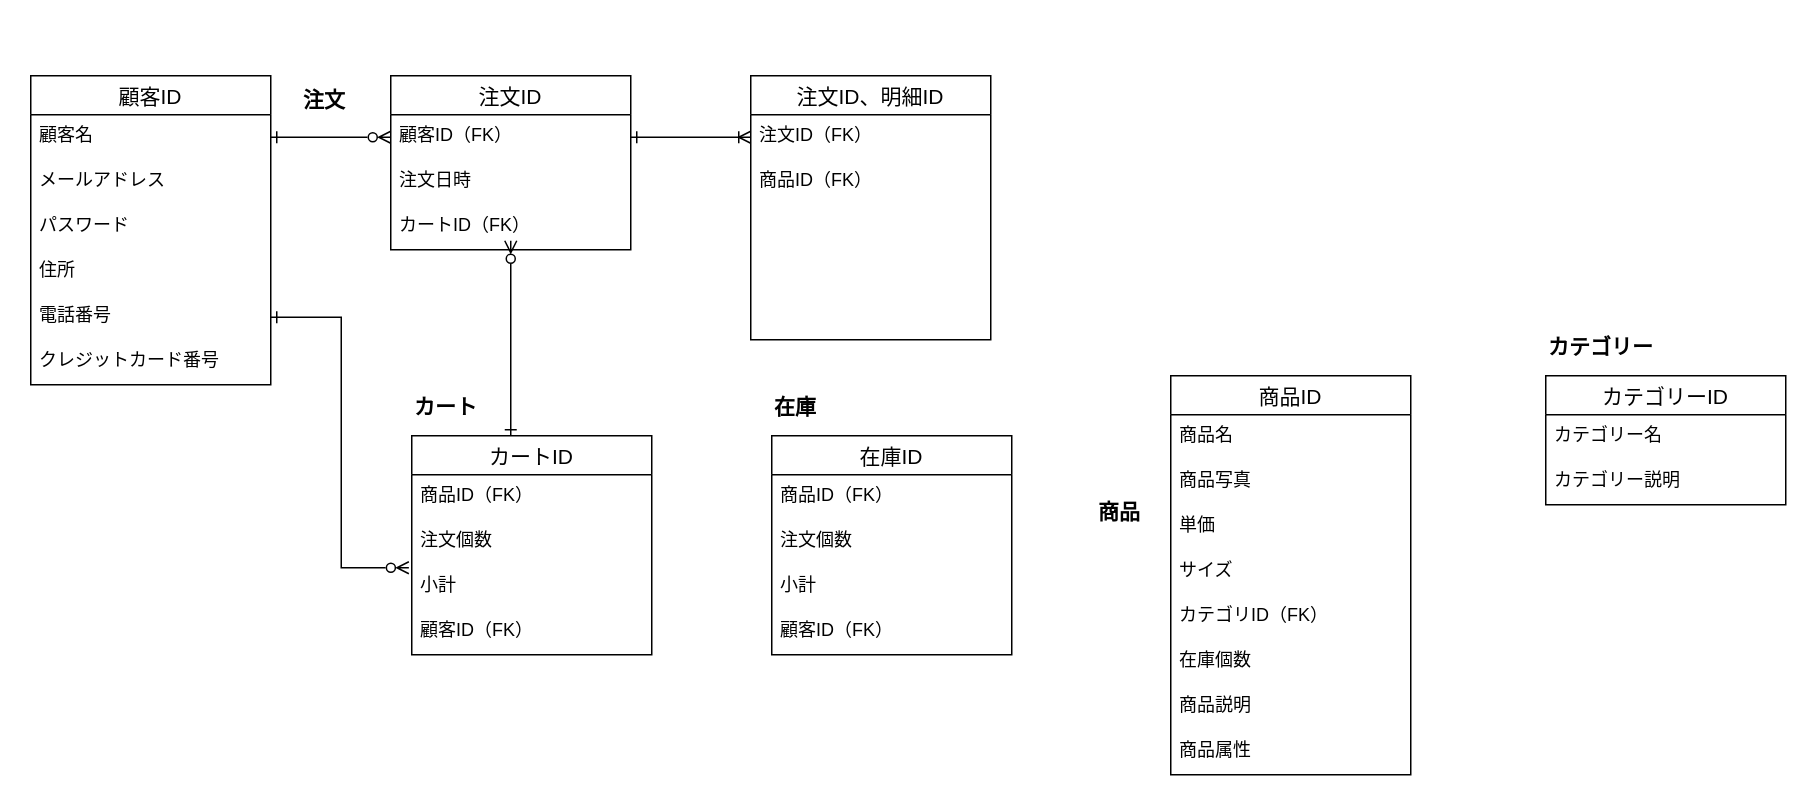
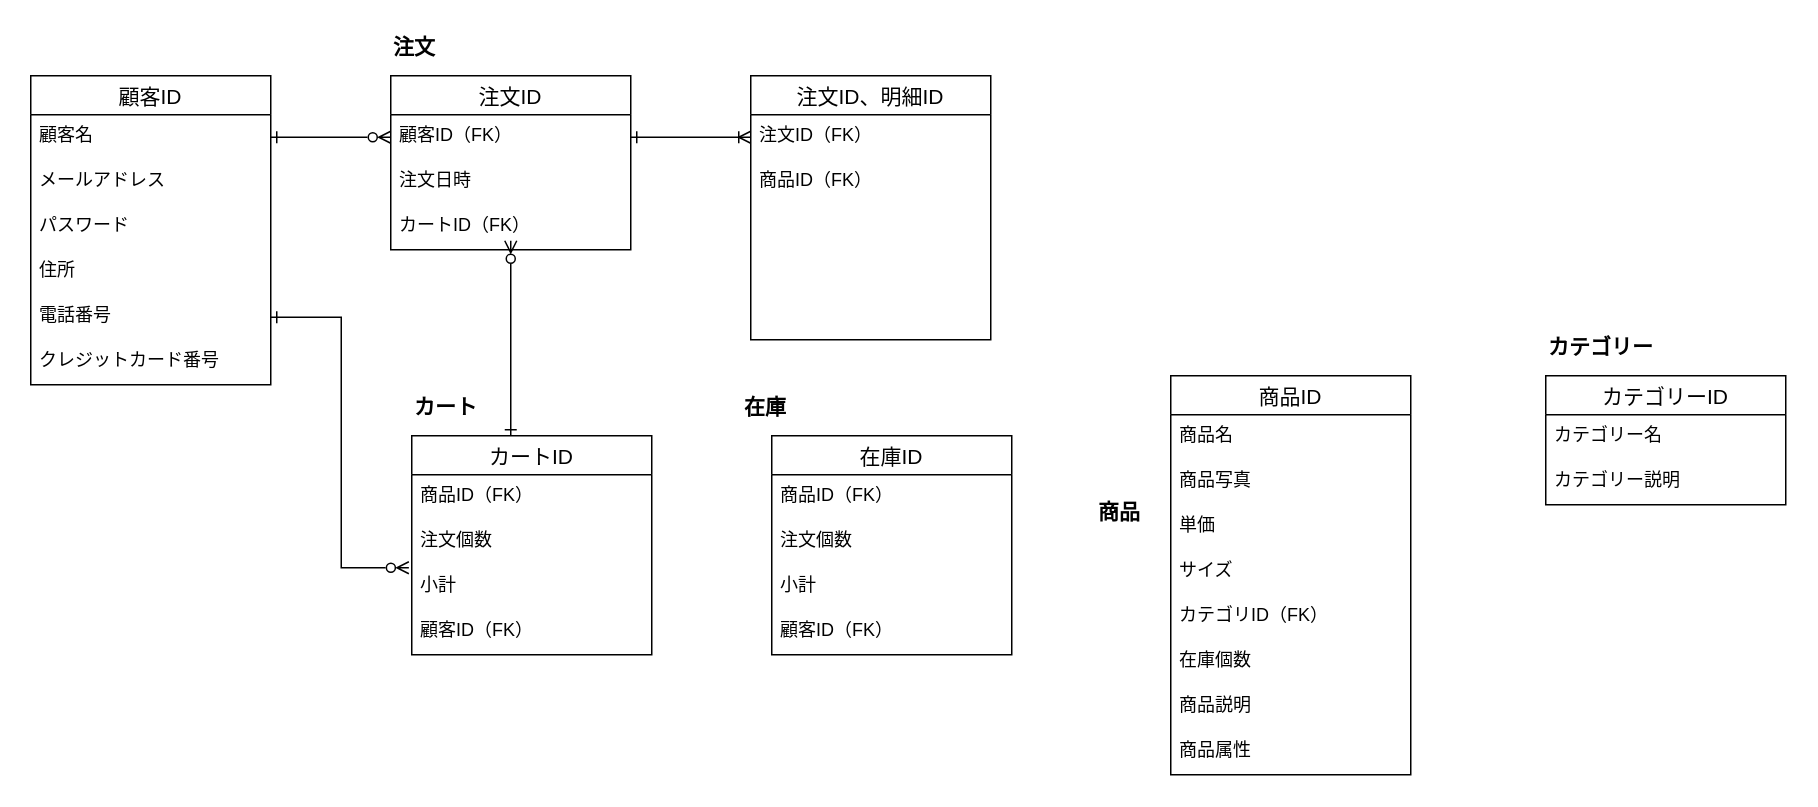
  <mxCell id="0" />
  <mxCell id="1" parent="0" />
  <mxCell id="2" value="顧客ID" style="swimlane;fontStyle=0;childLayout=stackLayout;horizontal=1;startSize=26;horizontalStack=0;resizeParent=1;resizeParentMax=0;resizeLast=0;collapsible=1;marginBottom=0;align=center;fontSize=14;" parent="1" vertex="1"><mxGeometry x="20" y="50" width="160" height="206" as="geometry" /></mxCell>
  <mxCell id="3" value="顧客名" style="text;strokeColor=none;fillColor=none;spacingLeft=4;spacingRight=4;overflow=hidden;rotatable=0;points=[[0,0.5],[1,0.5]];portConstraint=eastwest;fontSize=12;" parent="2" vertex="1"><mxGeometry y="26" width="160" height="30" as="geometry" /></mxCell>
  <mxCell id="4" value="メールアドレス" style="text;strokeColor=none;fillColor=none;spacingLeft=4;spacingRight=4;overflow=hidden;rotatable=0;points=[[0,0.5],[1,0.5]];portConstraint=eastwest;fontSize=12;" parent="2" vertex="1"><mxGeometry y="56" width="160" height="30" as="geometry" /></mxCell>
  <mxCell id="5" value="パスワード" style="text;strokeColor=none;fillColor=none;spacingLeft=4;spacingRight=4;overflow=hidden;rotatable=0;points=[[0,0.5],[1,0.5]];portConstraint=eastwest;fontSize=12;" parent="2" vertex="1"><mxGeometry y="86" width="160" height="30" as="geometry" /></mxCell>
  <mxCell id="6" value="住所" style="text;strokeColor=none;fillColor=none;spacingLeft=4;spacingRight=4;overflow=hidden;rotatable=0;points=[[0,0.5],[1,0.5]];portConstraint=eastwest;fontSize=12;" parent="2" vertex="1"><mxGeometry y="116" width="160" height="30" as="geometry" /></mxCell>
  <mxCell id="7" value="電話番号" style="text;strokeColor=none;fillColor=none;spacingLeft=4;spacingRight=4;overflow=hidden;rotatable=0;points=[[0,0.5],[1,0.5]];portConstraint=eastwest;fontSize=12;" parent="2" vertex="1"><mxGeometry y="146" width="160" height="30" as="geometry" /></mxCell>
  <mxCell id="8" value="クレジットカード番号" style="text;strokeColor=none;fillColor=none;spacingLeft=4;spacingRight=4;overflow=hidden;rotatable=0;points=[[0,0.5],[1,0.5]];portConstraint=eastwest;fontSize=12;" parent="2" vertex="1"><mxGeometry y="176" width="160" height="30" as="geometry" /></mxCell>
  <mxCell id="9" value="注文ID" style="swimlane;fontStyle=0;childLayout=stackLayout;horizontal=1;startSize=26;horizontalStack=0;resizeParent=1;resizeParentMax=0;resizeLast=0;collapsible=1;marginBottom=0;align=center;fontSize=14;" parent="1" vertex="1"><mxGeometry x="260" y="50" width="160" height="116" as="geometry" /></mxCell>
  <mxCell id="10" value="顧客ID（FK）" style="text;strokeColor=none;fillColor=none;spacingLeft=4;spacingRight=4;overflow=hidden;rotatable=0;points=[[0,0.5],[1,0.5]];portConstraint=eastwest;fontSize=12;" parent="9" vertex="1"><mxGeometry y="26" width="160" height="30" as="geometry" /></mxCell>
  <mxCell id="11" value="注文日時" style="text;strokeColor=none;fillColor=none;spacingLeft=4;spacingRight=4;overflow=hidden;rotatable=0;points=[[0,0.5],[1,0.5]];portConstraint=eastwest;fontSize=12;" parent="9" vertex="1"><mxGeometry y="56" width="160" height="30" as="geometry" /></mxCell>
  <mxCell id="12" value="カートID（FK）" style="text;strokeColor=none;fillColor=none;spacingLeft=4;spacingRight=4;overflow=hidden;rotatable=0;points=[[0,0.5],[1,0.5]];portConstraint=eastwest;fontSize=12;" parent="9" vertex="1"><mxGeometry y="86" width="160" height="30" as="geometry" /></mxCell>
- <mxCell id="13" value="&lt;font style=&quot;font-size: 14px&quot;&gt;&lt;b&gt;注文&lt;/b&gt;&lt;/font&gt;" style="text;html=1;resizable=0;autosize=1;align=left;verticalAlign=middle;points=[];fillColor=none;strokeColor=none;rounded=0;fontSize=15;" parent="1" vertex="1"><mxGeometry x="200" y="55" width="40" height="20" as="geometry" /></mxCell>
+ <mxCell id="13" value="&lt;font style=&quot;font-size: 14px&quot;&gt;&lt;b&gt;注文&lt;/b&gt;&lt;/font&gt;" style="text;html=1;resizable=0;autosize=1;align=left;verticalAlign=middle;points=[];fillColor=none;strokeColor=none;rounded=0;fontSize=15;" parent="1" vertex="1"><mxGeometry x="260" y="20" width="40" height="20" as="geometry" /></mxCell>
  <mxCell id="14" value="注文ID、明細ID" style="swimlane;fontStyle=0;childLayout=stackLayout;horizontal=1;startSize=26;horizontalStack=0;resizeParent=1;resizeParentMax=0;resizeLast=0;collapsible=1;marginBottom=0;align=center;fontSize=14;" parent="1" vertex="1"><mxGeometry x="500" y="50" width="160" height="176" as="geometry" /></mxCell>
  <mxCell id="15" value="注文ID（FK）" style="text;strokeColor=none;fillColor=none;spacingLeft=4;spacingRight=4;overflow=hidden;rotatable=0;points=[[0,0.5],[1,0.5]];portConstraint=eastwest;fontSize=12;" parent="14" vertex="1"><mxGeometry y="26" width="160" height="30" as="geometry" /></mxCell>
  <mxCell id="16" value="商品ID（FK）" style="text;strokeColor=none;fillColor=none;spacingLeft=4;spacingRight=4;overflow=hidden;rotatable=0;points=[[0,0.5],[1,0.5]];portConstraint=eastwest;fontSize=12;" parent="14" vertex="1"><mxGeometry y="56" width="160" height="30" as="geometry" /></mxCell>
  <mxCell id="17" style="text;strokeColor=none;fillColor=none;spacingLeft=4;spacingRight=4;overflow=hidden;rotatable=0;points=[[0,0.5],[1,0.5]];portConstraint=eastwest;fontSize=12;" vertex="1" parent="14"><mxGeometry y="86" width="160" height="30" as="geometry" /></mxCell>
  <mxCell id="18" style="text;strokeColor=none;fillColor=none;spacingLeft=4;spacingRight=4;overflow=hidden;rotatable=0;points=[[0,0.5],[1,0.5]];portConstraint=eastwest;fontSize=12;" vertex="1" parent="14"><mxGeometry y="116" width="160" height="30" as="geometry" /></mxCell>
  <mxCell id="19" style="text;strokeColor=none;fillColor=none;spacingLeft=4;spacingRight=4;overflow=hidden;rotatable=0;points=[[0,0.5],[1,0.5]];portConstraint=eastwest;fontSize=12;" vertex="1" parent="14"><mxGeometry y="146" width="160" height="30" as="geometry" /></mxCell>
  <mxCell id="20" style="edgeStyle=orthogonalEdgeStyle;rounded=0;orthogonalLoop=1;jettySize=auto;html=1;exitX=1;exitY=0.5;exitDx=0;exitDy=0;entryX=0;entryY=0.5;entryDx=0;entryDy=0;fontSize=14;startArrow=ERone;startFill=0;endArrow=ERoneToMany;endFill=0;strokeColor=default;" parent="1" source="10" target="15" edge="1"><mxGeometry relative="1" as="geometry" /></mxCell>
  <mxCell id="21" value="商品ID" style="swimlane;fontStyle=0;childLayout=stackLayout;horizontal=1;startSize=26;horizontalStack=0;resizeParent=1;resizeParentMax=0;resizeLast=0;collapsible=1;marginBottom=0;align=center;fontSize=14;" parent="1" vertex="1"><mxGeometry x="780" y="250" width="160" height="266" as="geometry" /></mxCell>
  <mxCell id="22" value="商品名" style="text;strokeColor=none;fillColor=none;spacingLeft=4;spacingRight=4;overflow=hidden;rotatable=0;points=[[0,0.5],[1,0.5]];portConstraint=eastwest;fontSize=12;" parent="21" vertex="1"><mxGeometry y="26" width="160" height="30" as="geometry" /></mxCell>
  <mxCell id="23" value="商品写真" style="text;strokeColor=none;fillColor=none;spacingLeft=4;spacingRight=4;overflow=hidden;rotatable=0;points=[[0,0.5],[1,0.5]];portConstraint=eastwest;fontSize=12;" parent="21" vertex="1"><mxGeometry y="56" width="160" height="30" as="geometry" /></mxCell>
  <mxCell id="24" value="単価" style="text;strokeColor=none;fillColor=none;spacingLeft=4;spacingRight=4;overflow=hidden;rotatable=0;points=[[0,0.5],[1,0.5]];portConstraint=eastwest;fontSize=12;" parent="21" vertex="1"><mxGeometry y="86" width="160" height="30" as="geometry" /></mxCell>
  <mxCell id="25" value="サイズ" style="text;strokeColor=none;fillColor=none;spacingLeft=4;spacingRight=4;overflow=hidden;rotatable=0;points=[[0,0.5],[1,0.5]];portConstraint=eastwest;fontSize=12;" parent="21" vertex="1"><mxGeometry y="116" width="160" height="30" as="geometry" /></mxCell>
  <mxCell id="26" value="カテゴリID（FK）" style="text;strokeColor=none;fillColor=none;spacingLeft=4;spacingRight=4;overflow=hidden;rotatable=0;points=[[0,0.5],[1,0.5]];portConstraint=eastwest;fontSize=12;" parent="21" vertex="1"><mxGeometry y="146" width="160" height="30" as="geometry" /></mxCell>
  <mxCell id="27" value="在庫個数" style="text;strokeColor=none;fillColor=none;spacingLeft=4;spacingRight=4;overflow=hidden;rotatable=0;points=[[0,0.5],[1,0.5]];portConstraint=eastwest;fontSize=12;" parent="21" vertex="1"><mxGeometry y="176" width="160" height="30" as="geometry" /></mxCell>
  <mxCell id="28" value="商品説明" style="text;strokeColor=none;fillColor=none;spacingLeft=4;spacingRight=4;overflow=hidden;rotatable=0;points=[[0,0.5],[1,0.5]];portConstraint=eastwest;fontSize=12;" parent="21" vertex="1"><mxGeometry y="206" width="160" height="30" as="geometry" /></mxCell>
  <mxCell id="29" value="商品属性" style="text;strokeColor=none;fillColor=none;spacingLeft=4;spacingRight=4;overflow=hidden;rotatable=0;points=[[0,0.5],[1,0.5]];portConstraint=eastwest;fontSize=12;" parent="21" vertex="1"><mxGeometry y="236" width="160" height="30" as="geometry" /></mxCell>
  <mxCell id="30" value="&lt;span style=&quot;font-size: 14px&quot;&gt;&lt;b&gt;商品&lt;/b&gt;&lt;/span&gt;" style="text;html=1;resizable=0;autosize=1;align=left;verticalAlign=middle;points=[];fillColor=none;strokeColor=none;rounded=0;fontSize=15;" parent="1" vertex="1"><mxGeometry x="730" y="330" width="40" height="20" as="geometry" /></mxCell>
  <mxCell id="31" value="カテゴリーID" style="swimlane;fontStyle=0;childLayout=stackLayout;horizontal=1;startSize=26;horizontalStack=0;resizeParent=1;resizeParentMax=0;resizeLast=0;collapsible=1;marginBottom=0;align=center;fontSize=14;" parent="1" vertex="1"><mxGeometry x="1030" y="250" width="160" height="86" as="geometry" /></mxCell>
  <mxCell id="32" value="カテゴリー名" style="text;strokeColor=none;fillColor=none;spacingLeft=4;spacingRight=4;overflow=hidden;rotatable=0;points=[[0,0.5],[1,0.5]];portConstraint=eastwest;fontSize=12;" parent="31" vertex="1"><mxGeometry y="26" width="160" height="30" as="geometry" /></mxCell>
  <mxCell id="33" value="カテゴリー説明" style="text;strokeColor=none;fillColor=none;spacingLeft=4;spacingRight=4;overflow=hidden;rotatable=0;points=[[0,0.5],[1,0.5]];portConstraint=eastwest;fontSize=12;" parent="31" vertex="1"><mxGeometry y="56" width="160" height="30" as="geometry" /></mxCell>
  <mxCell id="34" value="&lt;span style=&quot;font-size: 14px&quot;&gt;&lt;b&gt;カテゴリー&lt;/b&gt;&lt;/span&gt;" style="text;html=1;resizable=0;autosize=1;align=left;verticalAlign=middle;points=[];fillColor=none;strokeColor=none;rounded=0;fontSize=15;" parent="1" vertex="1"><mxGeometry x="1030" y="220" width="90" height="20" as="geometry" /></mxCell>
  <mxCell id="35" style="edgeStyle=orthogonalEdgeStyle;rounded=0;orthogonalLoop=1;jettySize=auto;html=1;exitX=0.5;exitY=0;exitDx=0;exitDy=0;startArrow=ERone;startFill=0;endArrow=ERzeroToMany;endFill=0;" parent="1" edge="1"><mxGeometry relative="1" as="geometry"><mxPoint x="340" y="160" as="targetPoint" /><mxPoint x="340" y="290" as="sourcePoint" /></mxGeometry></mxCell>
  <mxCell id="36" value="カートID" style="swimlane;fontStyle=0;childLayout=stackLayout;horizontal=1;startSize=26;horizontalStack=0;resizeParent=1;resizeParentMax=0;resizeLast=0;collapsible=1;marginBottom=0;align=center;fontSize=14;" parent="1" vertex="1"><mxGeometry x="274" y="290" width="160" height="146" as="geometry" /></mxCell>
  <mxCell id="37" value="商品ID（FK）" style="text;strokeColor=none;fillColor=none;spacingLeft=4;spacingRight=4;overflow=hidden;rotatable=0;points=[[0,0.5],[1,0.5]];portConstraint=eastwest;fontSize=12;" parent="36" vertex="1"><mxGeometry y="26" width="160" height="30" as="geometry" /></mxCell>
  <mxCell id="38" value="注文個数" style="text;strokeColor=none;fillColor=none;spacingLeft=4;spacingRight=4;overflow=hidden;rotatable=0;points=[[0,0.5],[1,0.5]];portConstraint=eastwest;fontSize=12;" parent="36" vertex="1"><mxGeometry y="56" width="160" height="30" as="geometry" /></mxCell>
  <mxCell id="39" value="小計" style="text;strokeColor=none;fillColor=none;spacingLeft=4;spacingRight=4;overflow=hidden;rotatable=0;points=[[0,0.5],[1,0.5]];portConstraint=eastwest;fontSize=12;" parent="36" vertex="1"><mxGeometry y="86" width="160" height="30" as="geometry" /></mxCell>
  <mxCell id="40" value="顧客ID（FK）" style="text;strokeColor=none;fillColor=none;spacingLeft=4;spacingRight=4;overflow=hidden;rotatable=0;points=[[0,0.5],[1,0.5]];portConstraint=eastwest;fontSize=12;" parent="36" vertex="1"><mxGeometry y="116" width="160" height="30" as="geometry" /></mxCell>
  <mxCell id="41" value="&lt;font style=&quot;font-size: 14px&quot;&gt;&lt;b&gt;カート&lt;/b&gt;&lt;/font&gt;" style="text;html=1;resizable=0;autosize=1;align=left;verticalAlign=middle;points=[];fillColor=none;strokeColor=none;rounded=0;fontSize=15;" parent="1" vertex="1"><mxGeometry x="274" y="260" width="60" height="20" as="geometry" /></mxCell>
  <mxCell id="42" style="edgeStyle=orthogonalEdgeStyle;rounded=0;orthogonalLoop=1;jettySize=auto;html=1;exitX=1;exitY=0.5;exitDx=0;exitDy=0;entryX=-0.012;entryY=0.067;entryDx=0;entryDy=0;entryPerimeter=0;startArrow=ERone;startFill=0;endArrow=ERzeroToMany;endFill=0;" parent="1" source="7" target="39" edge="1"><mxGeometry relative="1" as="geometry" /></mxCell>
  <mxCell id="43" value="在庫ID" style="swimlane;fontStyle=0;childLayout=stackLayout;horizontal=1;startSize=26;horizontalStack=0;resizeParent=1;resizeParentMax=0;resizeLast=0;collapsible=1;marginBottom=0;align=center;fontSize=14;" vertex="1" parent="1"><mxGeometry x="514" y="290" width="160" height="146" as="geometry" /></mxCell>
  <mxCell id="44" value="商品ID（FK）" style="text;strokeColor=none;fillColor=none;spacingLeft=4;spacingRight=4;overflow=hidden;rotatable=0;points=[[0,0.5],[1,0.5]];portConstraint=eastwest;fontSize=12;" vertex="1" parent="43"><mxGeometry y="26" width="160" height="30" as="geometry" /></mxCell>
  <mxCell id="45" value="注文個数" style="text;strokeColor=none;fillColor=none;spacingLeft=4;spacingRight=4;overflow=hidden;rotatable=0;points=[[0,0.5],[1,0.5]];portConstraint=eastwest;fontSize=12;" vertex="1" parent="43"><mxGeometry y="56" width="160" height="30" as="geometry" /></mxCell>
  <mxCell id="46" value="小計" style="text;strokeColor=none;fillColor=none;spacingLeft=4;spacingRight=4;overflow=hidden;rotatable=0;points=[[0,0.5],[1,0.5]];portConstraint=eastwest;fontSize=12;" vertex="1" parent="43"><mxGeometry y="86" width="160" height="30" as="geometry" /></mxCell>
  <mxCell id="47" value="顧客ID（FK）" style="text;strokeColor=none;fillColor=none;spacingLeft=4;spacingRight=4;overflow=hidden;rotatable=0;points=[[0,0.5],[1,0.5]];portConstraint=eastwest;fontSize=12;" vertex="1" parent="43"><mxGeometry y="116" width="160" height="30" as="geometry" /></mxCell>
- <mxCell id="48" value="&lt;font style=&quot;font-size: 14px&quot;&gt;&lt;b&gt;在庫&lt;/b&gt;&lt;/font&gt;" style="text;html=1;resizable=0;autosize=1;align=left;verticalAlign=middle;points=[];fillColor=none;strokeColor=none;rounded=0;fontSize=15;" vertex="1" parent="1"><mxGeometry x="514" y="260" width="40" height="20" as="geometry" /></mxCell>
+ <mxCell id="48" value="&lt;font style=&quot;font-size: 14px&quot;&gt;&lt;b&gt;在庫&lt;/b&gt;&lt;/font&gt;" style="text;html=1;resizable=0;autosize=1;align=left;verticalAlign=middle;points=[];fillColor=none;strokeColor=none;rounded=0;fontSize=15;" vertex="1" parent="1"><mxGeometry x="494" y="260" width="40" height="20" as="geometry" /></mxCell>
  <mxCell id="49" style="edgeStyle=orthogonalEdgeStyle;rounded=0;orthogonalLoop=1;jettySize=auto;html=1;exitX=1;exitY=0.5;exitDx=0;exitDy=0;entryX=0;entryY=0.5;entryDx=0;entryDy=0;endArrow=ERzeroToMany;endFill=0;startArrow=ERone;startFill=0;" edge="1" parent="1" source="3" target="10"><mxGeometry relative="1" as="geometry" /></mxCell>
